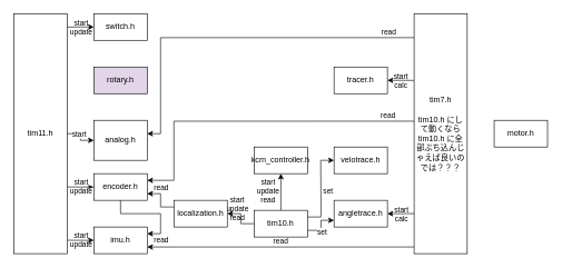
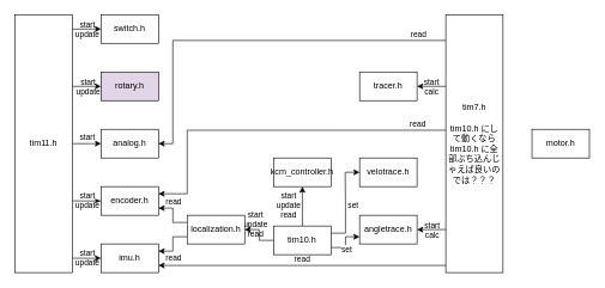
  <mxCell id="0" />
  <mxCell id="1" parent="0" />
  <mxCell id="2" style="edgeStyle=orthogonalEdgeStyle;rounded=0;orthogonalLoop=1;jettySize=auto;html=1;entryX=1;entryY=0.056;entryDx=0;entryDy=0;entryPerimeter=0;startArrow=classic;startFill=1;endArrow=none;endFill=0;" parent="1" source="4" target="36" edge="1"><mxGeometry relative="1" as="geometry" /></mxCell>
  <mxCell id="3" value="start&lt;br&gt;update" style="edgeLabel;html=1;align=center;verticalAlign=middle;resizable=0;points=[];labelBackgroundColor=none;" parent="2" vertex="1" connectable="0"><mxGeometry x="-0.09" relative="1" as="geometry"><mxPoint x="-2" as="offset" /></mxGeometry></mxCell>
  <mxCell id="4" value="switch.h" style="rounded=0;whiteSpace=wrap;html=1;" parent="1" vertex="1"><mxGeometry x="140" width="80" height="40" as="geometry" y="20" /></mxCell>
+ <mxCell id="5" style="edgeStyle=orthogonalEdgeStyle;rounded=0;orthogonalLoop=1;jettySize=auto;html=1;entryX=1;entryY=0.278;entryDx=0;entryDy=0;entryPerimeter=0;endArrow=none;endFill=0;startArrow=classic;startFill=1;" parent="1" source="7" target="36" edge="1"><mxGeometry relative="1" as="geometry" /></mxCell>
+ <mxCell id="6" value="start&lt;br&gt;update" style="edgeLabel;html=1;align=center;verticalAlign=middle;resizable=0;points=[];labelBackgroundColor=none;" parent="5" vertex="1" connectable="0"><mxGeometry x="-0.23" y="-2" relative="1" as="geometry"><mxPoint x="-4" y="2" as="offset" /></mxGeometry></mxCell>
  <mxCell id="7" value="rotary.h" style="rounded=0;whiteSpace=wrap;html=1;fillColor=#e1d5e7;" parent="1" vertex="1"><mxGeometry x="140" y="100" width="80" height="40" as="geometry" /></mxCell>
  <mxCell id="8" style="edgeStyle=orthogonalEdgeStyle;rounded=0;orthogonalLoop=1;jettySize=auto;html=1;entryX=1;entryY=0.5;entryDx=0;entryDy=0;endArrow=none;endFill=0;startArrow=classic;startFill=1;" parent="1" source="12" target="36" edge="1"><mxGeometry relative="1" as="geometry" /></mxCell>
  <mxCell id="9" value="start" style="edgeLabel;html=1;align=center;verticalAlign=middle;resizable=0;points=[];" parent="8" vertex="1" connectable="0"><mxGeometry x="-0.457" y="1" relative="1" as="geometry"><mxPoint x="-9" y="-11" as="offset" /></mxGeometry></mxCell>
  <mxCell id="10" style="edgeStyle=orthogonalEdgeStyle;rounded=0;orthogonalLoop=1;jettySize=auto;html=1;entryX=0;entryY=0.1;entryDx=0;entryDy=0;entryPerimeter=0;endArrow=none;endFill=0;startArrow=classic;startFill=1;" parent="1" source="12" target="41" edge="1"><mxGeometry relative="1" as="geometry"><Array as="points"><mxPoint x="240" y="200" /><mxPoint x="240" y="56" /></Array></mxGeometry></mxCell>
  <mxCell id="11" value="read" style="edgeLabel;html=1;align=center;verticalAlign=middle;resizable=0;points=[];" parent="10" vertex="1" connectable="0"><mxGeometry x="-0.048" relative="1" as="geometry"><mxPoint x="246" y="-10" as="offset" /></mxGeometry></mxCell>
- <mxCell id="12" value="analog.h" style="rounded=0;whiteSpace=wrap;html=1;" parent="1" vertex="1"><mxGeometry x="140" y="180" width="80" height="60" as="geometry" /></mxCell>
+ <mxCell id="12" value="analog.h" style="rounded=0;whiteSpace=wrap;html=1;" parent="1" vertex="1"><mxGeometry x="140" y="180" width="80" height="40" as="geometry" /></mxCell>
  <mxCell id="13" style="edgeStyle=orthogonalEdgeStyle;rounded=0;orthogonalLoop=1;jettySize=auto;html=1;entryX=1;entryY=0.722;entryDx=0;entryDy=0;entryPerimeter=0;endArrow=none;endFill=0;startArrow=classicThin;startFill=1;" parent="1" source="19" target="36" edge="1"><mxGeometry relative="1" as="geometry" /></mxCell>
  <mxCell id="14" value="start&lt;br&gt;update" style="edgeLabel;html=1;align=center;verticalAlign=middle;resizable=0;points=[];labelBackgroundColor=none;" parent="13" vertex="1" connectable="0"><mxGeometry x="0.371" y="1" relative="1" as="geometry"><mxPoint x="7" y="-1" as="offset" /></mxGeometry></mxCell>
  <mxCell id="15" style="edgeStyle=orthogonalEdgeStyle;rounded=0;orthogonalLoop=1;jettySize=auto;html=1;entryX=0;entryY=0.25;entryDx=0;entryDy=0;endArrow=none;endFill=0;startArrow=classic;startFill=1;exitX=1;exitY=0.75;exitDx=0;exitDy=0;" parent="1" source="19" target="28" edge="1"><mxGeometry relative="1" as="geometry" /></mxCell>
  <mxCell id="16" value="read" style="edgeLabel;html=1;align=center;verticalAlign=middle;resizable=0;points=[];labelBackgroundColor=none;" parent="15" vertex="1" connectable="0"><mxGeometry x="0.002" y="-1" relative="1" as="geometry"><mxPoint x="1" y="-20" as="offset" /></mxGeometry></mxCell>
  <mxCell id="17" style="edgeStyle=orthogonalEdgeStyle;rounded=0;orthogonalLoop=1;jettySize=auto;html=1;exitX=1;exitY=0.25;exitDx=0;exitDy=0;entryX=0.025;entryY=0.448;entryDx=0;entryDy=0;entryPerimeter=0;endArrow=none;endFill=0;startArrow=classic;startFill=1;" parent="1" source="19" target="41" edge="1"><mxGeometry relative="1" as="geometry"><Array as="points"><mxPoint x="260" y="270" /><mxPoint x="260" y="181" /></Array></mxGeometry></mxCell>
  <mxCell id="18" value="read" style="edgeLabel;html=1;align=center;verticalAlign=middle;resizable=0;points=[];" parent="17" vertex="1" connectable="0"><mxGeometry x="0.096" y="1" relative="1" as="geometry"><mxPoint x="180" y="-9" as="offset" /></mxGeometry></mxCell>
  <mxCell id="19" value="encoder.h" style="rounded=0;whiteSpace=wrap;html=1;" parent="1" vertex="1"><mxGeometry x="140" y="260" width="80" height="40" as="geometry" /></mxCell>
  <mxCell id="20" style="edgeStyle=orthogonalEdgeStyle;rounded=0;orthogonalLoop=1;jettySize=auto;html=1;entryX=1;entryY=0.944;entryDx=0;entryDy=0;entryPerimeter=0;endArrow=none;endFill=0;startArrow=classic;startFill=1;" parent="1" source="25" target="36" edge="1"><mxGeometry relative="1" as="geometry" /></mxCell>
  <mxCell id="21" value="start&lt;br&gt;update" style="edgeLabel;html=1;align=center;verticalAlign=middle;resizable=0;points=[];labelBackgroundColor=none;" parent="20" vertex="1" connectable="0"><mxGeometry x="0.234" y="1" relative="1" as="geometry"><mxPoint x="5" y="-1" as="offset" /></mxGeometry></mxCell>
- <mxCell id="22" style="edgeStyle=orthogonalEdgeStyle;rounded=0;orthogonalLoop=1;jettySize=auto;html=1;endArrow=none;endFill=0;startArrow=classic;startFill=1;exitX=1;exitY=0.25;exitDx=0;exitDy=0;" parent="1" source="25" target="19" edge="1"><mxGeometry relative="1" as="geometry" /></mxCell>
+ <mxCell id="22" style="edgeStyle=orthogonalEdgeStyle;rounded=0;orthogonalLoop=1;jettySize=auto;html=1;entryX=0;entryY=0.75;entryDx=0;entryDy=0;endArrow=none;endFill=0;startArrow=classic;startFill=1;exitX=1;exitY=0.25;exitDx=0;exitDy=0;" parent="1" source="25" target="28" edge="1"><mxGeometry relative="1" as="geometry" /></mxCell>
  <mxCell id="23" style="edgeStyle=orthogonalEdgeStyle;rounded=0;orthogonalLoop=1;jettySize=auto;html=1;exitX=1;exitY=0.75;exitDx=0;exitDy=0;startArrow=classic;startFill=1;endArrow=none;endFill=0;" parent="1" source="25" edge="1"><mxGeometry relative="1" as="geometry"><mxPoint x="620" y="370" as="targetPoint" /></mxGeometry></mxCell>
  <mxCell id="24" value="read" style="edgeLabel;html=1;align=center;verticalAlign=middle;resizable=0;points=[];" parent="23" vertex="1" connectable="0"><mxGeometry x="0.005" y="1" relative="1" as="geometry"><mxPoint x="-1" y="-9" as="offset" /></mxGeometry></mxCell>
  <mxCell id="25" value="imu.h" style="rounded=0;whiteSpace=wrap;html=1;" parent="1" vertex="1"><mxGeometry x="140" y="340" width="80" height="40" as="geometry" /></mxCell>
  <mxCell id="26" value="" style="edgeStyle=orthogonalEdgeStyle;rounded=0;orthogonalLoop=1;jettySize=auto;html=1;endArrow=none;endFill=0;startArrow=classic;startFill=1;exitX=1;exitY=0.5;exitDx=0;exitDy=0;entryX=0;entryY=0.5;entryDx=0;entryDy=0;" parent="1" source="28" target="35" edge="1"><mxGeometry relative="1" as="geometry" /></mxCell>
  <mxCell id="27" value="start&lt;br&gt;update&lt;br&gt;read" style="edgeLabel;html=1;align=center;verticalAlign=middle;resizable=0;points=[];labelBackgroundColor=none;" parent="26" vertex="1" connectable="0"><mxGeometry x="0.242" y="-1" relative="1" as="geometry"><mxPoint x="-5" y="-21" as="offset" /></mxGeometry></mxCell>
  <mxCell id="28" value="localization.h" style="rounded=0;whiteSpace=wrap;html=1;" parent="1" vertex="1"><mxGeometry x="260" y="300" width="80" height="40" as="geometry" /></mxCell>
  <mxCell id="29" style="edgeStyle=orthogonalEdgeStyle;rounded=0;orthogonalLoop=1;jettySize=auto;html=1;entryX=0.5;entryY=1;entryDx=0;entryDy=0;exitX=0.5;exitY=0;exitDx=0;exitDy=0;" parent="1" source="35" target="42" edge="1"><mxGeometry relative="1" as="geometry" /></mxCell>
  <mxCell id="30" value="start&lt;br&gt;update&lt;br&gt;read" style="edgeLabel;html=1;align=center;verticalAlign=middle;resizable=0;points=[];labelBackgroundColor=none;" parent="29" vertex="1" connectable="0"><mxGeometry x="0.362" relative="1" as="geometry"><mxPoint x="-20" y="7" as="offset" /></mxGeometry></mxCell>
  <mxCell id="31" style="edgeStyle=orthogonalEdgeStyle;rounded=0;orthogonalLoop=1;jettySize=auto;html=1;exitX=1;exitY=0.25;exitDx=0;exitDy=0;entryX=0;entryY=0.5;entryDx=0;entryDy=0;" parent="1" source="35" target="40" edge="1"><mxGeometry relative="1" as="geometry" /></mxCell>
  <mxCell id="32" value="set" style="edgeLabel;html=1;align=center;verticalAlign=middle;resizable=0;points=[];" parent="31" vertex="1" connectable="0"><mxGeometry x="0.119" y="-1" relative="1" as="geometry"><mxPoint x="9" y="11" as="offset" /></mxGeometry></mxCell>
  <mxCell id="33" style="edgeStyle=orthogonalEdgeStyle;rounded=0;orthogonalLoop=1;jettySize=auto;html=1;exitX=1;exitY=0.75;exitDx=0;exitDy=0;entryX=0;entryY=0.75;entryDx=0;entryDy=0;" parent="1" source="35" target="45" edge="1"><mxGeometry relative="1" as="geometry" /></mxCell>
  <mxCell id="34" value="set" style="edgeLabel;html=1;align=center;verticalAlign=middle;resizable=0;points=[];" parent="33" vertex="1" connectable="0"><mxGeometry x="-0.026" y="-1" relative="1" as="geometry"><mxPoint y="9" as="offset" /></mxGeometry></mxCell>
  <mxCell id="35" value="tim10.h" style="whiteSpace=wrap;html=1;rounded=0;" parent="1" vertex="1"><mxGeometry x="380.36" y="315" width="80" height="40" as="geometry" /></mxCell>
  <mxCell id="36" value="tim11.h" style="rounded=0;whiteSpace=wrap;html=1;" parent="1" vertex="1"><mxGeometry width="80" height="360" as="geometry" x="20" y="20" /></mxCell>
  <mxCell id="37" value="" style="edgeStyle=orthogonalEdgeStyle;rounded=0;orthogonalLoop=1;jettySize=auto;html=1;entryX=0;entryY=0.278;entryDx=0;entryDy=0;entryPerimeter=0;endArrow=none;endFill=0;startArrow=classic;startFill=1;" parent="1" source="39" target="41" edge="1"><mxGeometry relative="1" as="geometry" /></mxCell>
  <mxCell id="38" value="start&lt;br&gt;calc" style="edgeLabel;html=1;align=center;verticalAlign=middle;resizable=0;points=[];labelBackgroundColor=none;" parent="37" vertex="1" connectable="0"><mxGeometry x="0.152" y="1" relative="1" as="geometry"><mxPoint x="-3" y="1" as="offset" /></mxGeometry></mxCell>
  <mxCell id="39" value="tracer.h" style="whiteSpace=wrap;html=1;rounded=0;" parent="1" vertex="1"><mxGeometry x="500" y="100" width="80" height="40" as="geometry" /></mxCell>
  <mxCell id="40" value="velotrace.h" style="rounded=0;whiteSpace=wrap;html=1;" parent="1" vertex="1"><mxGeometry x="500" y="220" width="80" height="40" as="geometry" /></mxCell>
  <mxCell id="41" value="tim7.h&lt;br&gt;&lt;br&gt;tim10.h にして動くなら tim10.h に全部ぶち込んじゃえば良いのでは？？？" style="rounded=0;whiteSpace=wrap;html=1;" parent="1" vertex="1"><mxGeometry x="620" width="79.64" height="360" as="geometry" y="20" /></mxCell>
  <mxCell id="42" value="kcm_controller.h" style="rounded=0;whiteSpace=wrap;html=1;" parent="1" vertex="1"><mxGeometry x="380.36" y="220" width="80" height="40" as="geometry" /></mxCell>
  <mxCell id="43" style="edgeStyle=orthogonalEdgeStyle;rounded=0;orthogonalLoop=1;jettySize=auto;html=1;entryX=0;entryY=0.833;entryDx=0;entryDy=0;entryPerimeter=0;endArrow=none;endFill=0;startArrow=classic;startFill=1;" parent="1" source="45" target="41" edge="1"><mxGeometry relative="1" as="geometry" /></mxCell>
  <mxCell id="44" value="start&lt;br&gt;calc" style="edgeLabel;html=1;align=center;verticalAlign=middle;resizable=0;points=[];labelBackgroundColor=none;" parent="43" vertex="1" connectable="0"><mxGeometry x="-0.269" y="-1" relative="1" as="geometry"><mxPoint x="5" y="-1" as="offset" /></mxGeometry></mxCell>
  <mxCell id="45" value="angletrace.h" style="whiteSpace=wrap;html=1;rounded=0;" parent="1" vertex="1"><mxGeometry x="500" y="300" width="80" height="40" as="geometry" /></mxCell>
  <mxCell id="46" value="read" style="edgeLabel;html=1;align=center;verticalAlign=middle;resizable=0;points=[];labelBackgroundColor=none;" parent="1" vertex="1" connectable="0"><mxGeometry x="240.005" y="359.999" as="geometry" /></mxCell>
  <mxCell id="47" value="motor.h" style="rounded=0;whiteSpace=wrap;html=1;" parent="1" vertex="1"><mxGeometry x="740" y="180" width="80" height="40" as="geometry" /></mxCell>
